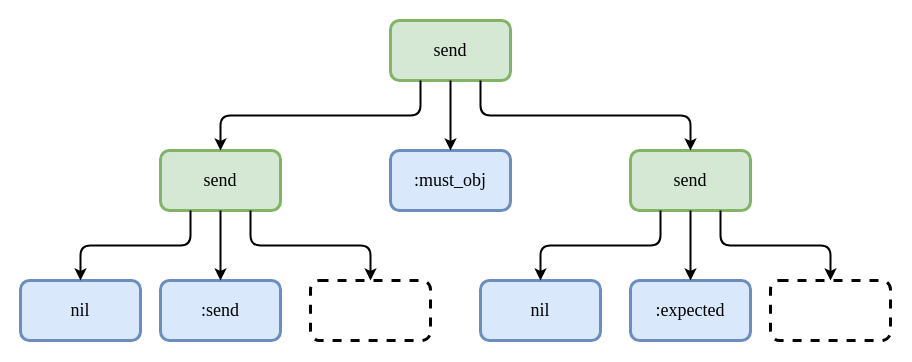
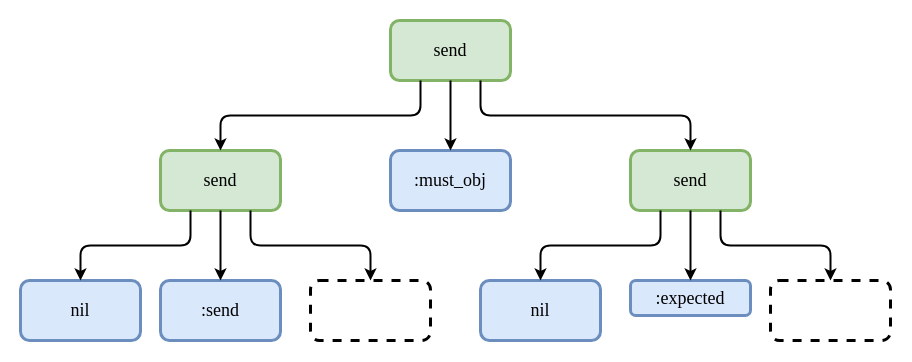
  <mxCell id="0" />
  <mxCell id="1" parent="0" />
  <mxCell id="2" value="send" style="rounded=1;whiteSpace=wrap;html=1;fontSize=18;fillColor=#d5e8d4;strokeColor=#82b366;strokeWidth=3;fontFamily=Verdana;" parent="1" vertex="1"><mxGeometry x="390" y="20" width="120" height="60" as="geometry" /></mxCell>
  <mxCell id="3" value="send" style="rounded=1;whiteSpace=wrap;html=1;fontSize=18;fillColor=#d5e8d4;strokeColor=#82b366;strokeWidth=3;fontFamily=Verdana;" parent="1" vertex="1"><mxGeometry x="160" y="150" width="120" height="60" as="geometry" /></mxCell>
  <mxCell id="4" value=":must_obj" style="rounded=1;whiteSpace=wrap;html=1;fontSize=18;fillColor=#dae8fc;strokeColor=#6c8ebf;strokeWidth=3;fontFamily=Verdana;" parent="1" vertex="1"><mxGeometry x="390" y="150" width="120" height="60" as="geometry" /></mxCell>
  <mxCell id="5" value="send" style="rounded=1;whiteSpace=wrap;html=1;fontSize=18;fillColor=#d5e8d4;strokeColor=#82b366;strokeWidth=3;fontFamily=Verdana;" parent="1" vertex="1"><mxGeometry x="630" y="150" width="120" height="60" as="geometry" /></mxCell>
  <mxCell id="6" value="" style="edgeStyle=elbowEdgeStyle;elbow=vertical;endArrow=classic;html=1;fontSize=18;exitX=0.25;exitY=1;exitDx=0;exitDy=0;strokeWidth=2;fontFamily=Verdana;" parent="1" source="2" target="3" edge="1"><mxGeometry width="50" height="50" relative="1" as="geometry"><mxPoint x="280" y="400" as="sourcePoint" /><mxPoint x="330" y="350" as="targetPoint" /></mxGeometry></mxCell>
  <mxCell id="7" value="" style="edgeStyle=elbowEdgeStyle;elbow=vertical;endArrow=classic;html=1;fontSize=18;exitX=0.75;exitY=1;exitDx=0;exitDy=0;strokeWidth=2;fontFamily=Verdana;" parent="1" source="2" target="5" edge="1"><mxGeometry width="50" height="50" relative="1" as="geometry"><mxPoint x="450" y="430" as="sourcePoint" /><mxPoint x="500" y="380" as="targetPoint" /></mxGeometry></mxCell>
  <mxCell id="8" value="" style="endArrow=classic;html=1;fontSize=18;exitX=0.5;exitY=1;exitDx=0;exitDy=0;strokeWidth=2;fontFamily=Verdana;" parent="1" source="2" target="4" edge="1"><mxGeometry width="50" height="50" relative="1" as="geometry"><mxPoint x="280" y="300" as="sourcePoint" /><mxPoint x="330" y="250" as="targetPoint" /></mxGeometry></mxCell>
  <mxCell id="9" value="nil" style="rounded=1;whiteSpace=wrap;html=1;fontSize=18;fillColor=#dae8fc;strokeColor=#6c8ebf;strokeWidth=3;fontFamily=Verdana;" parent="1" vertex="1"><mxGeometry x="20" y="280" width="120" height="60" as="geometry" /></mxCell>
  <mxCell id="10" value=":send" style="rounded=1;whiteSpace=wrap;html=1;fontSize=18;fillColor=#dae8fc;strokeColor=#6c8ebf;strokeWidth=3;fontFamily=Verdana;" parent="1" vertex="1"><mxGeometry x="160" y="280" width="120" height="60" as="geometry" /></mxCell>
  <mxCell id="11" value="" style="rounded=1;whiteSpace=wrap;html=1;fontSize=18;strokeWidth=3;dashed=1;fontFamily=Verdana;" parent="1" vertex="1"><mxGeometry x="310" y="280" width="120" height="60" as="geometry" /></mxCell>
  <mxCell id="12" value="nil" style="rounded=1;whiteSpace=wrap;html=1;fontSize=18;fillColor=#dae8fc;strokeColor=#6c8ebf;strokeWidth=3;fontFamily=Verdana;" parent="1" vertex="1"><mxGeometry x="480" y="280" width="120" height="60" as="geometry" /></mxCell>
  <mxCell id="13" value="" style="rounded=1;whiteSpace=wrap;html=1;fontSize=18;strokeWidth=3;dashed=1;fontFamily=Verdana;" parent="1" vertex="1"><mxGeometry x="770" y="280" width="120" height="60" as="geometry" /></mxCell>
- <mxCell id="14" value=":expected" style="rounded=1;whiteSpace=wrap;html=1;fontSize=18;fillColor=#dae8fc;strokeColor=#6c8ebf;strokeWidth=3;fontFamily=Verdana;" parent="1" vertex="1"><mxGeometry x="630" y="280" width="120" height="60" as="geometry" /></mxCell>
+ <mxCell id="14" value=":expected" style="rounded=1;whiteSpace=wrap;html=1;fontSize=18;fillColor=#dae8fc;strokeColor=#6c8ebf;strokeWidth=3;fontFamily=Verdana;" parent="1" vertex="1"><mxGeometry x="630" y="280" width="120" height="35" as="geometry" /></mxCell>
  <mxCell id="15" value="" style="endArrow=classic;html=1;fontSize=18;exitX=0.5;exitY=1;exitDx=0;exitDy=0;entryX=0.5;entryY=0;entryDx=0;entryDy=0;strokeWidth=2;fontFamily=Verdana;" parent="1" source="5" target="14" edge="1"><mxGeometry width="50" height="50" relative="1" as="geometry"><mxPoint x="400" y="240" as="sourcePoint" /><mxPoint x="450" y="190" as="targetPoint" /></mxGeometry></mxCell>
  <mxCell id="16" value="" style="edgeStyle=elbowEdgeStyle;elbow=vertical;endArrow=classic;html=1;fontSize=18;exitX=0.25;exitY=1;exitDx=0;exitDy=0;entryX=0.5;entryY=0;entryDx=0;entryDy=0;strokeWidth=2;fontFamily=Verdana;" parent="1" source="5" target="12" edge="1"><mxGeometry width="50" height="50" relative="1" as="geometry"><mxPoint x="400" y="240" as="sourcePoint" /><mxPoint x="450" y="190" as="targetPoint" /></mxGeometry></mxCell>
  <mxCell id="17" value="" style="edgeStyle=elbowEdgeStyle;elbow=vertical;endArrow=classic;html=1;fontSize=18;exitX=0.75;exitY=1;exitDx=0;exitDy=0;entryX=0.5;entryY=0;entryDx=0;entryDy=0;strokeWidth=2;fontFamily=Verdana;" parent="1" source="5" target="13" edge="1"><mxGeometry width="50" height="50" relative="1" as="geometry"><mxPoint x="670" y="220" as="sourcePoint" /><mxPoint x="550" y="290" as="targetPoint" /></mxGeometry></mxCell>
  <mxCell id="18" value="" style="endArrow=classic;html=1;fontSize=18;entryX=0.5;entryY=0;entryDx=0;entryDy=0;exitX=0.5;exitY=1;exitDx=0;exitDy=0;strokeWidth=2;fontFamily=Verdana;" parent="1" source="3" target="10" edge="1"><mxGeometry width="50" height="50" relative="1" as="geometry"><mxPoint x="240" y="260" as="sourcePoint" /><mxPoint x="220" y="280" as="targetPoint" /></mxGeometry></mxCell>
  <mxCell id="19" value="" style="edgeStyle=elbowEdgeStyle;elbow=vertical;endArrow=classic;html=1;fontSize=18;exitX=0.25;exitY=1;exitDx=0;exitDy=0;entryX=0.5;entryY=0;entryDx=0;entryDy=0;strokeWidth=2;fontFamily=Verdana;" parent="1" source="3" target="9" edge="1"><mxGeometry width="50" height="50" relative="1" as="geometry"><mxPoint x="190" y="210" as="sourcePoint" /><mxPoint x="70" y="280" as="targetPoint" /></mxGeometry></mxCell>
  <mxCell id="20" value="" style="edgeStyle=elbowEdgeStyle;elbow=vertical;endArrow=classic;html=1;fontSize=18;exitX=0.75;exitY=1;exitDx=0;exitDy=0;strokeWidth=2;fontFamily=Verdana;" parent="1" source="3" target="11" edge="1"><mxGeometry width="50" height="50" relative="1" as="geometry"><mxPoint x="250" y="210" as="sourcePoint" /><mxPoint x="360" y="280" as="targetPoint" /></mxGeometry></mxCell>
